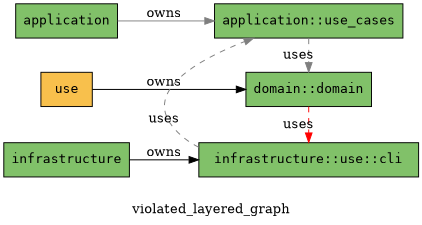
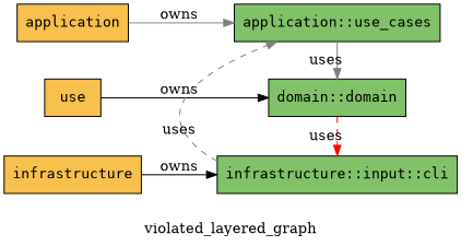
  digraph {
    label=violated_layered_graph
    rankdir=LR
    node [fillcolor="#f8c04c" fontname=monospace shape=box style=filled]
    edge [color="#7f7f7f" constraint=true style=solid]
-   n1 [fillcolor="#81c169" label=application]
+   n1 [label=application]
    n2 [fillcolor="#81c169" label="application::use_cases"]
    n3 [fillcolor="#81c169" label="domain::domain"]
    n4 [label=use]
-   n5 [fillcolor="#81c169" label="infrastructure::use::cli"]
-   n6 [fillcolor="#81c169" label=infrastructure]
+   n5 [fillcolor="#81c169" label="infrastructure::input::cli"]
+   n6 [label=infrastructure]
    n1 -> n2 [label=owns]
-   n2 -> n3 [constraint=false label=uses style=dashed]
+   n2 -> n3 [constraint=false label=uses]
    n3 -> n5 [color="#ff0000" constraint=false label=uses style=dashed]
    n4 -> n3 [color="#000000" label=owns]
    n5 -> n2 [constraint=false label=uses style=dashed]
    n6 -> n5 [color="#000000" label=owns]
  }
